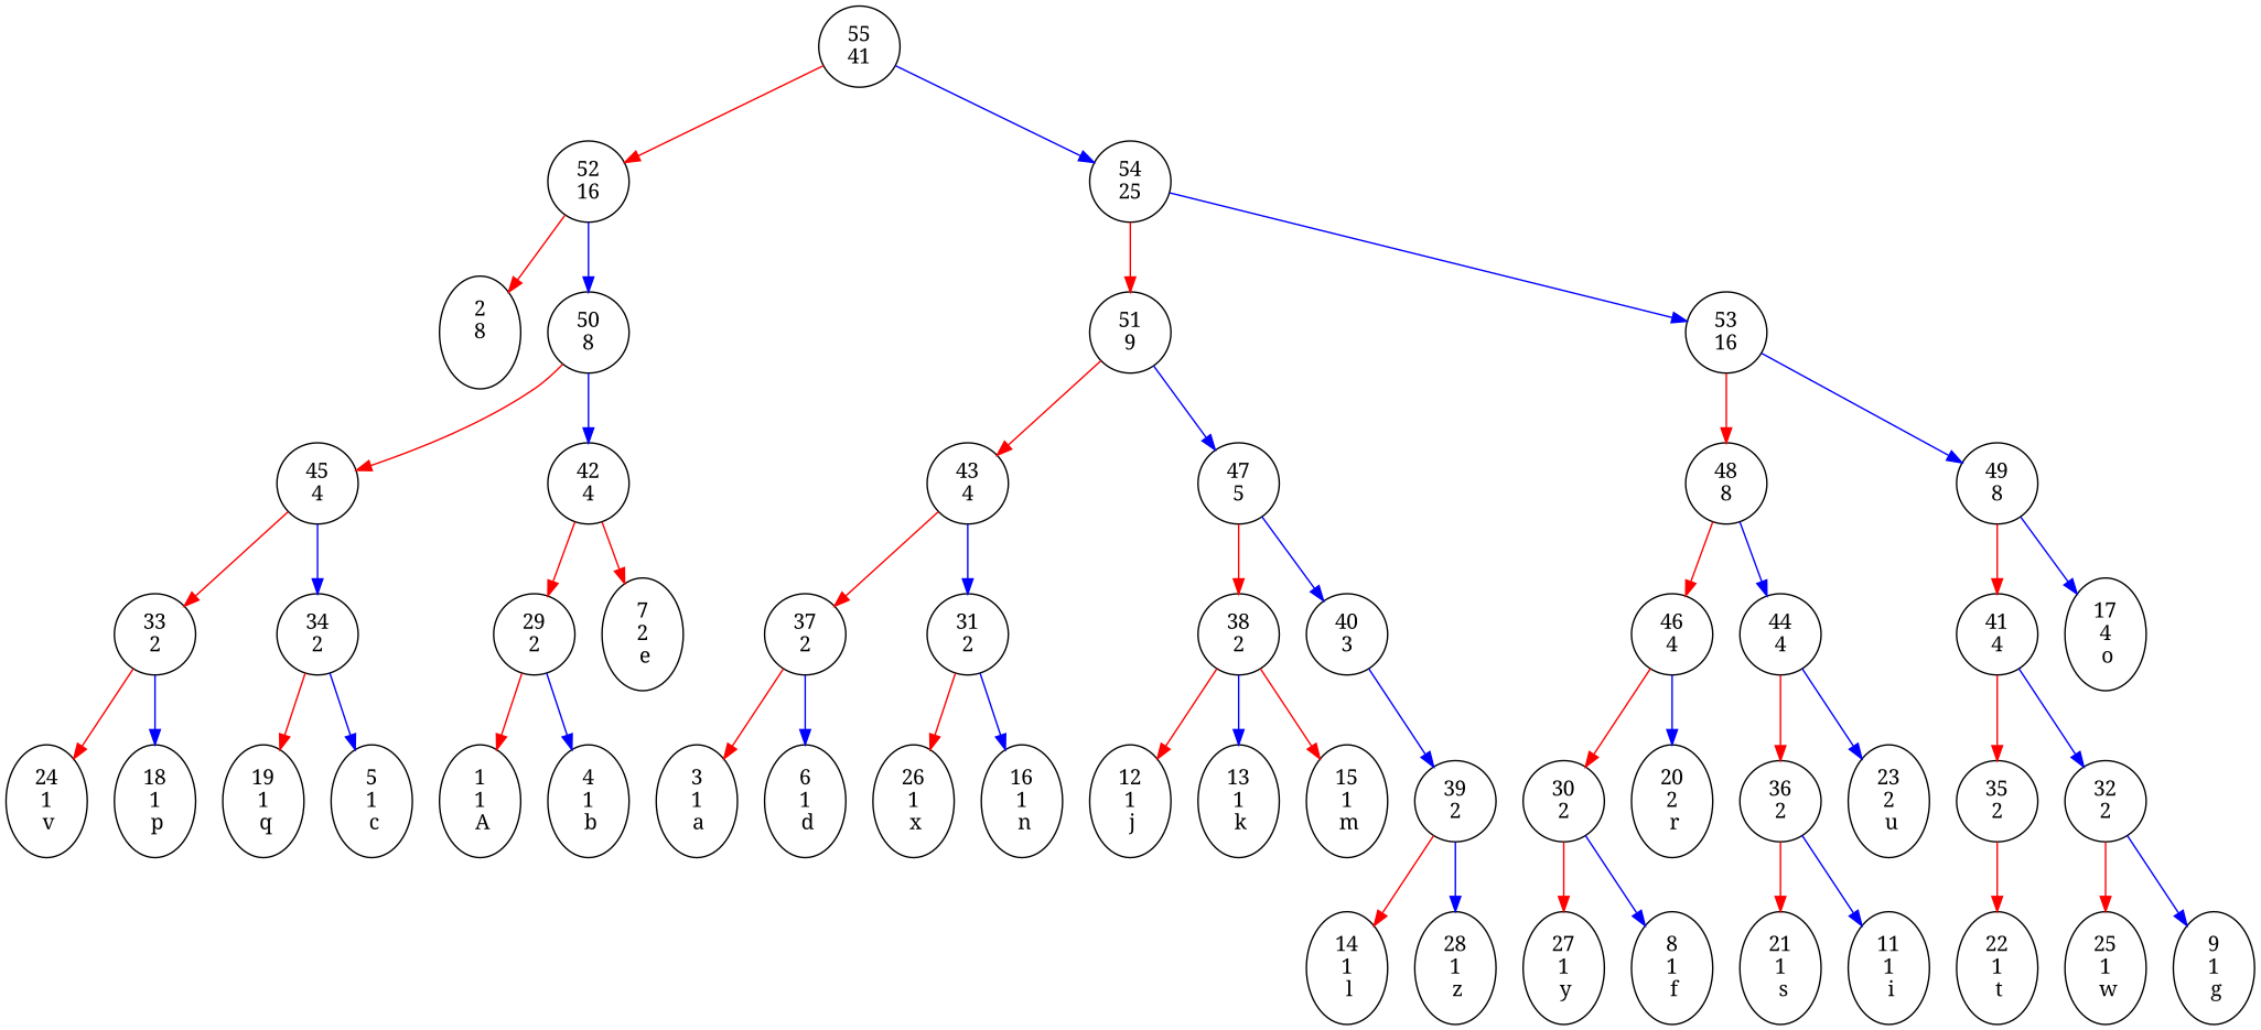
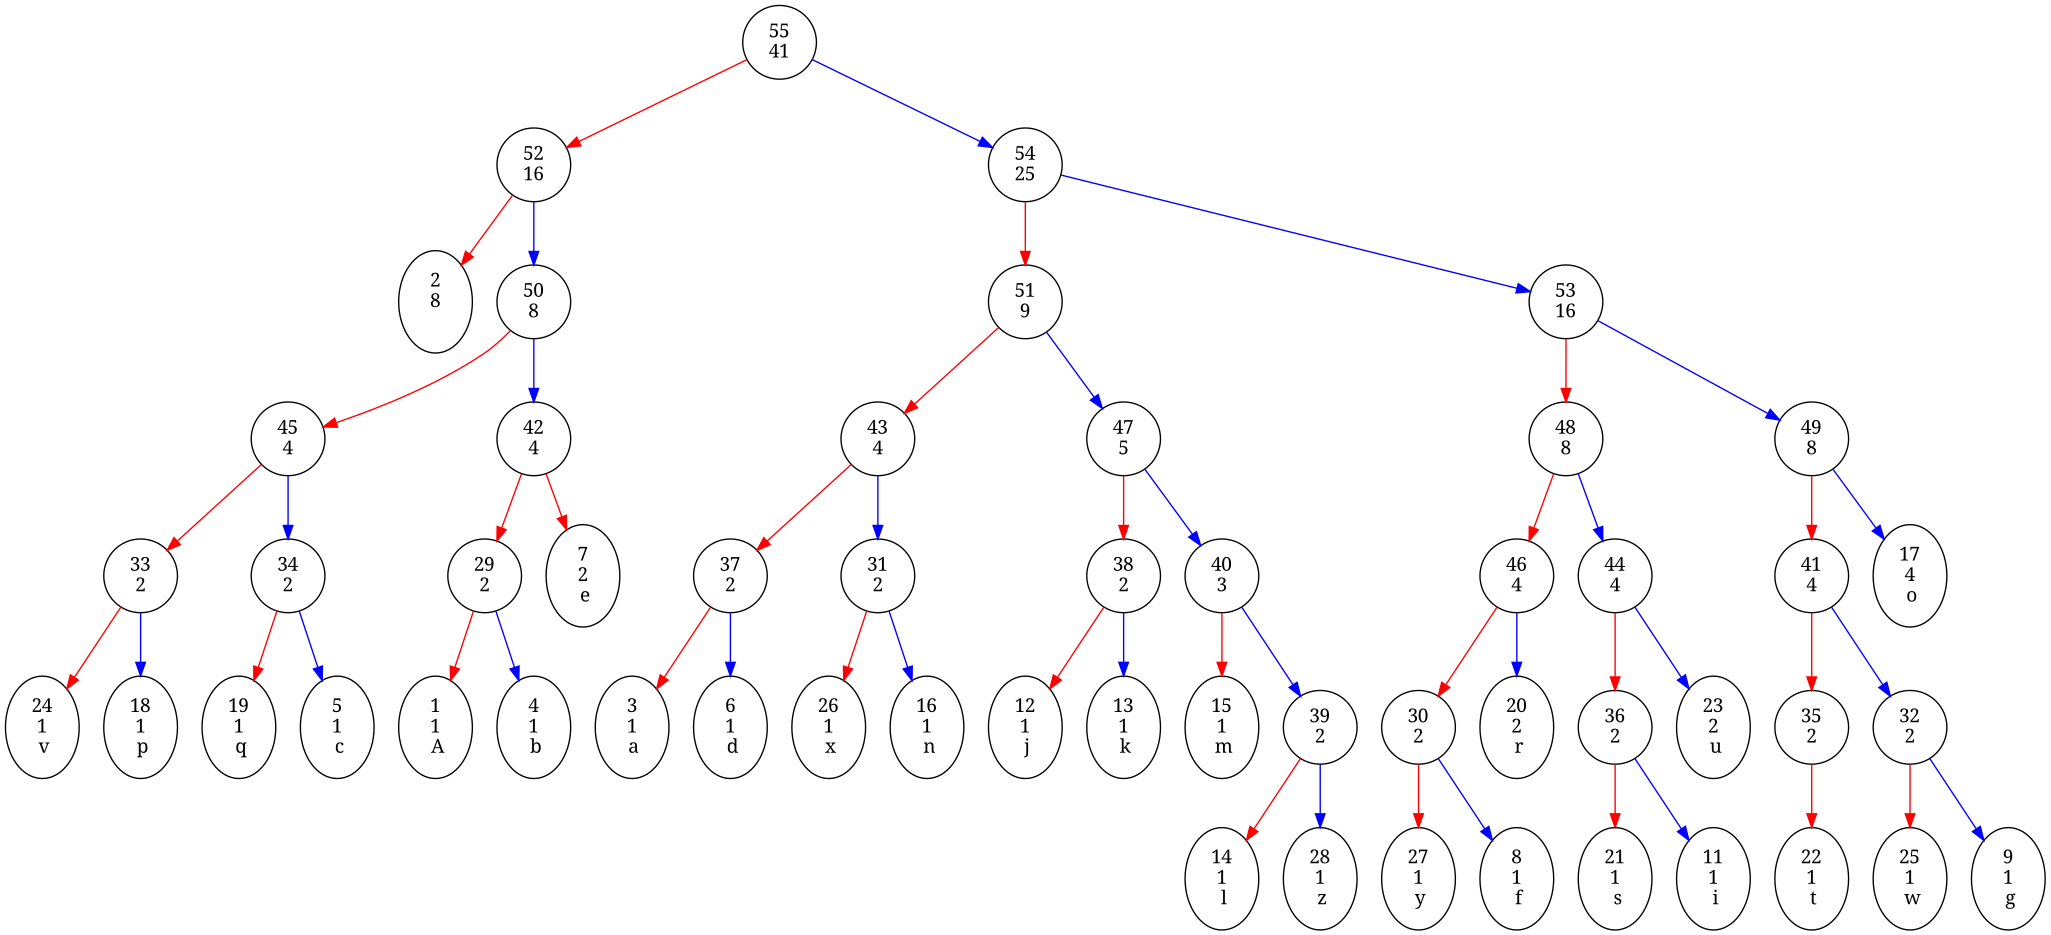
  digraph {
    fontname="Noto Serif"
    lable=" A quick brown fox jumps over the lazy dog "
    node [fontname="Noto Serif"]
    edge [color=red fontname="Noto Serif"]
    "55\n41"
    "52\n16"
    "54\n25"
    "2\n8\n  "
    "50\n8"
    "51\n9"
    "53\n16"
    "45\n4"
    "42\n4"
    "43\n4"
    "47\n5"
    "48\n8"
    "49\n8"
    "33\n2"
    "34\n2"
    "29\n2"
    "7\n2\n e"
    "37\n2"
    "31\n2"
    "38\n2"
    "40\n3"
    "46\n4"
    "44\n4"
    "41\n4"
    "17\n4\n o"
    "24\n1\n v"
    "18\n1\n p"
    "19\n1\n q"
    "5\n1\n c"
    "1\n1\n A"
    "4\n1\n b"
    "3\n1\n a"
    "6\n1\n d"
    "26\n1\n x"
    "16\n1\n n"
    "12\n1\n j"
    "13\n1\n k"
    "15\n1\n m"
    "39\n2"
    "30\n2"
    "20\n2\n r"
    "36\n2"
    "23\n2\n u"
    "35\n2"
    "32\n2"
    "14\n1\n l"
    "28\n1\n z"
    "27\n1\n y"
    "8\n1\n f"
    "21\n1\n s"
    "11\n1\n i"
    "22\n1\n t"
    "25\n1\n w"
    "9\n1\n g"
    "55\n41" -> "52\n16"
    "55\n41" -> "54\n25" [color=blue]
    "52\n16" -> "2\n8\n  "
    "52\n16" -> "50\n8" [color=blue]
    "54\n25" -> "51\n9"
    "54\n25" -> "53\n16" [color=blue]
    "50\n8" -> "45\n4"
    "50\n8" -> "42\n4" [color=blue]
    "51\n9" -> "43\n4"
    "51\n9" -> "47\n5" [color=blue]
    "53\n16" -> "48\n8"
    "53\n16" -> "49\n8" [color=blue]
    "45\n4" -> "33\n2"
    "45\n4" -> "34\n2" [color=blue]
    "42\n4" -> "29\n2"
    "42\n4" -> "7\n2\n e"
    "43\n4" -> "37\n2"
    "43\n4" -> "31\n2" [color=blue]
    "47\n5" -> "38\n2"
    "47\n5" -> "40\n3" [color=blue]
    "48\n8" -> "46\n4"
    "48\n8" -> "44\n4" [color=blue]
    "49\n8" -> "41\n4"
    "49\n8" -> "17\n4\n o" [color=blue]
    "33\n2" -> "24\n1\n v"
    "33\n2" -> "18\n1\n p" [color=blue]
    "34\n2" -> "19\n1\n q"
    "34\n2" -> "5\n1\n c" [color=blue]
    "29\n2" -> "1\n1\n A"
    "29\n2" -> "4\n1\n b" [color=blue]
    "37\n2" -> "3\n1\n a"
    "37\n2" -> "6\n1\n d" [color=blue]
    "31\n2" -> "26\n1\n x"
    "31\n2" -> "16\n1\n n" [color=blue]
    "38\n2" -> "12\n1\n j"
    "38\n2" -> "13\n1\n k" [color=blue]
-   "38\n2" -> "15\n1\n m"
+   "40\n3" -> "15\n1\n m"
    "40\n3" -> "39\n2" [color=blue]
    "46\n4" -> "30\n2"
    "46\n4" -> "20\n2\n r" [color=blue]
    "44\n4" -> "36\n2"
    "44\n4" -> "23\n2\n u" [color=blue]
    "41\n4" -> "35\n2"
    "41\n4" -> "32\n2" [color=blue]
    "39\n2" -> "14\n1\n l"
    "39\n2" -> "28\n1\n z" [color=blue]
    "30\n2" -> "27\n1\n y"
    "30\n2" -> "8\n1\n f" [color=blue]
    "36\n2" -> "21\n1\n s"
    "36\n2" -> "11\n1\n i" [color=blue]
    "35\n2" -> "22\n1\n t"
    "32\n2" -> "25\n1\n w"
    "32\n2" -> "9\n1\n g" [color=blue]
  }
